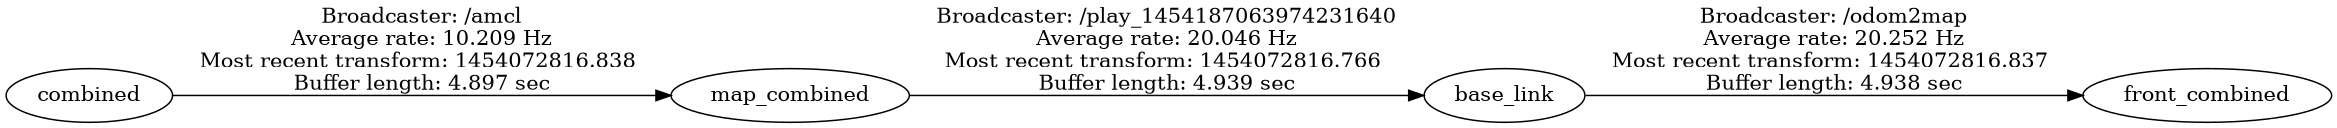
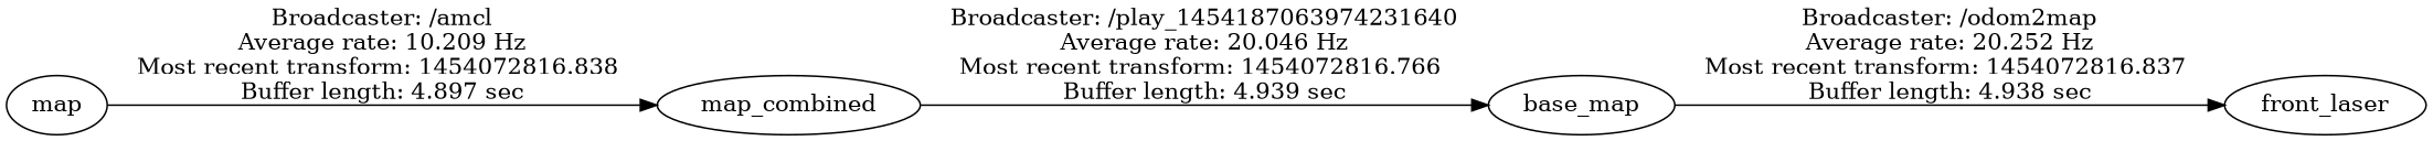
  digraph {
    rankdir=LR
-   base_link
-   front_laser [label=front_combined]
+   base_link [label=base_map]
+   front_laser
    n3 [label=map_combined]
-   map [label=combined]
+   map
    base_link -> front_laser [label="Broadcaster: /odom2map\nAverage rate: 20.252 Hz\nMost recent transform: 1454072816.837 \nBuffer length: 4.938 sec\n"]
    n3 -> base_link [label="Broadcaster: /play_1454187063974231640\nAverage rate: 20.046 Hz\nMost recent transform: 1454072816.766 \nBuffer length: 4.939 sec\n"]
    map -> n3 [label="Broadcaster: /amcl\nAverage rate: 10.209 Hz\nMost recent transform: 1454072816.838 \nBuffer length: 4.897 sec\n"]
  }
